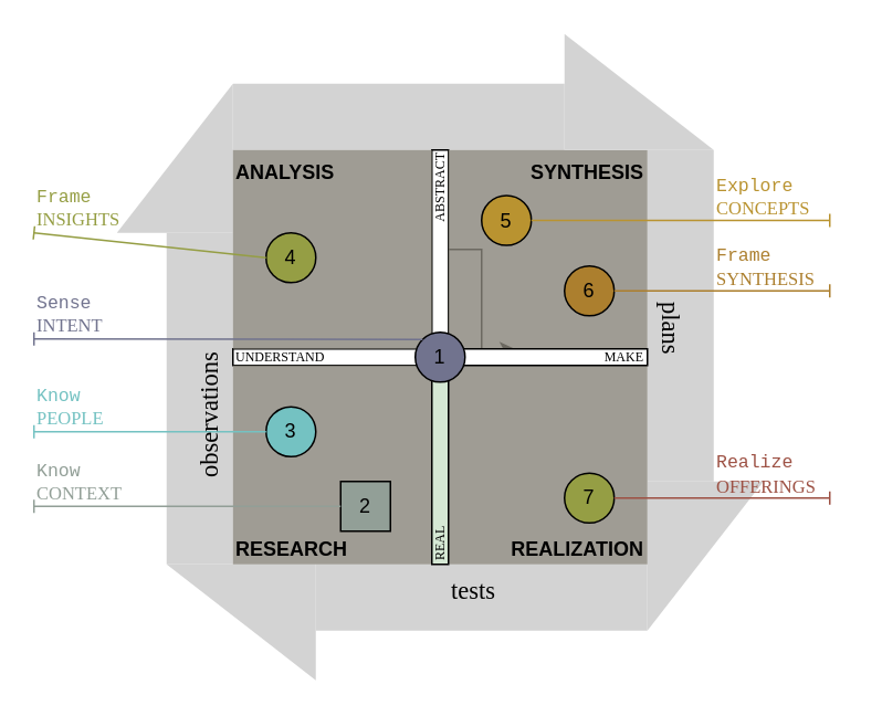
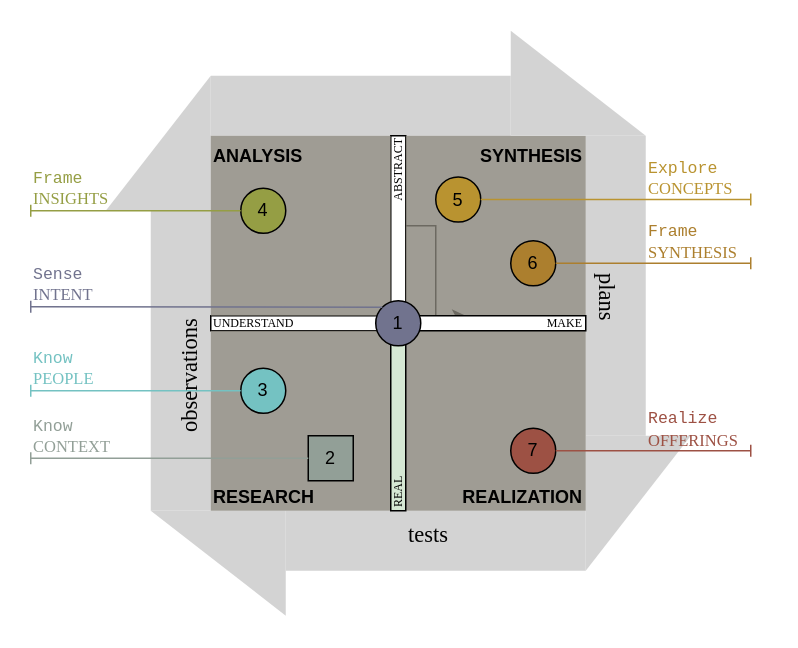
  <mxCell id="0" />
  <mxCell id="1" parent="0" />
  <mxCell id="2" value="" style="rounded=0;whiteSpace=wrap;html=1;shadow=0;comic=0;align=center;verticalAlign=top;fontFamily=Helvetica;fontSize=12;fontColor=default;fillColor=#D3D3D3;gradientColor=none;rotation=90;strokeColor=none;" vertex="1" parent="1"><mxGeometry x="20" y="220" width="200" height="40" as="geometry" /></mxCell>
  <mxCell id="3" value="" style="verticalLabelPosition=bottom;verticalAlign=top;html=1;shape=mxgraph.basic.orthogonal_triangle;shadow=0;gradientColor=none;fillColor=#D3D3D3;comic=0;strokeColor=none;rotation=270;" vertex="1" parent="1"><mxGeometry x="60" y="60" width="90" height="70" as="geometry" /></mxCell>
  <mxCell id="4" value="" style="verticalLabelPosition=bottom;verticalAlign=top;html=1;shape=mxgraph.basic.orthogonal_triangle;shadow=0;gradientColor=none;fillColor=#D3D3D3;comic=0;strokeColor=none;rotation=180;" vertex="1" parent="1"><mxGeometry x="100" y="340" width="90" height="70" as="geometry" /></mxCell>
  <mxCell id="5" value="" style="rounded=0;whiteSpace=wrap;html=1;shadow=0;comic=0;align=center;verticalAlign=top;fontFamily=Helvetica;fontSize=12;fontColor=default;fillColor=#D3D3D3;gradientColor=none;strokeColor=none;" vertex="1" parent="1"><mxGeometry x="190" y="340" width="200" height="40" as="geometry" /></mxCell>
  <mxCell id="6" value="" style="verticalLabelPosition=bottom;verticalAlign=top;html=1;shape=mxgraph.basic.orthogonal_triangle;shadow=0;gradientColor=none;fillColor=#D3D3D3;comic=0;strokeColor=none;rotation=90;" vertex="1" parent="1"><mxGeometry x="380" y="300" width="90" height="70" as="geometry" /></mxCell>
  <mxCell id="7" value="" style="rounded=0;whiteSpace=wrap;html=1;shadow=0;comic=0;align=center;verticalAlign=top;fontFamily=Helvetica;fontSize=12;fontColor=default;fillColor=#D3D3D3;gradientColor=none;rotation=90;strokeColor=none;" vertex="1" parent="1"><mxGeometry x="310" y="170" width="200" height="40" as="geometry" /></mxCell>
  <mxCell id="8" value="" style="rounded=0;whiteSpace=wrap;html=1;shadow=0;comic=0;align=center;verticalAlign=top;fontFamily=Helvetica;fontSize=12;fontColor=default;fillColor=#D3D3D3;gradientColor=none;strokeColor=none;" vertex="1" parent="1"><mxGeometry x="140" y="50" width="200" height="40" as="geometry" /></mxCell>
  <mxCell id="9" value="UNDERSTAND" style="rounded=0;whiteSpace=wrap;html=1;fillColor=#FFFFFF;fontColor=#000000;align=left;fontSize=8;fontStyle=0;fontFamily=Verdana;" vertex="1" parent="1"><mxGeometry x="140" y="210" width="120" height="10" as="geometry" /></mxCell>
  <mxCell id="10" value="" style="edgeStyle=orthogonalEdgeStyle;rounded=0;orthogonalLoop=1;jettySize=auto;html=1;" edge="1" parent="1" source="11"><mxGeometry relative="1" as="geometry"><mxPoint x="310" y="210" as="targetPoint" /></mxGeometry></mxCell>
  <mxCell id="11" value="ABSTRACT" style="rounded=0;whiteSpace=wrap;html=1;fillColor=#FFFFFF;rotation=270;strokeColor=default;align=right;verticalAlign=middle;fontFamily=Verdana;fontSize=8;fontColor=#000000;fontStyle=0;" vertex="1" parent="1"><mxGeometry x="205" y="145" width="120" height="10" as="geometry" /></mxCell>
  <mxCell id="12" value="ANALYSIS" style="rounded=0;whiteSpace=wrap;html=1;fillColor=#88847A;opacity=80;align=left;verticalAlign=top;fontColor=#000000;fontStyle=1;strokeColor=none;" vertex="1" parent="1"><mxGeometry x="140" y="90" width="120" height="120" as="geometry" /></mxCell>
  <mxCell id="13" value="&lt;span style=&quot;color: rgb(0, 0, 0); font-weight: 700;&quot;&gt;RESEARCH&lt;/span&gt;" style="rounded=0;whiteSpace=wrap;html=1;fillColor=#88847A;opacity=80;align=left;verticalAlign=bottom;strokeColor=none;" vertex="1" parent="1"><mxGeometry x="140" y="220" width="120" height="120" as="geometry" /></mxCell>
  <mxCell id="14" value="&lt;span style=&quot;color: rgb(0, 0, 0); font-weight: 700;&quot;&gt;REALIZATION&lt;/span&gt;" style="rounded=0;whiteSpace=wrap;html=1;fillColor=#88847A;opacity=80;verticalAlign=bottom;align=right;strokeColor=none;" vertex="1" parent="1"><mxGeometry x="270" y="220" width="120" height="120" as="geometry" /></mxCell>
  <mxCell id="15" value="&lt;span style=&quot;color: rgb(0, 0, 0); font-weight: 700;&quot;&gt;SYNTHESIS&lt;/span&gt;" style="rounded=0;whiteSpace=wrap;html=1;fillColor=#88847A;opacity=80;align=right;verticalAlign=top;aspect=fixed;strokeColor=none;" vertex="1" parent="1"><mxGeometry x="270" y="90" width="120" height="120" as="geometry" /></mxCell>
  <mxCell id="16" value="MAKE" style="rounded=0;whiteSpace=wrap;html=1;fillColor=#FFFFFF;fontColor=#000000;align=right;fontSize=8;fontStyle=0;fontFamily=Verdana;" vertex="1" parent="1"><mxGeometry x="270" y="210" width="120" height="10" as="geometry" /></mxCell>
  <mxCell id="17" value="REAL" style="rounded=0;whiteSpace=wrap;html=1;fillColor=#d5e8d4;rotation=270;strokeColor=default;align=left;verticalAlign=middle;fontFamily=Verdana;fontSize=8;fontColor=#000000;fontStyle=0;" vertex="1" parent="1"><mxGeometry x="205" y="275" width="120" height="10" as="geometry" /></mxCell>
  <mxCell id="18" value="1" style="ellipse;whiteSpace=wrap;html=1;aspect=fixed;fillColor=#71738E;" vertex="1" parent="1"><mxGeometry x="250" y="200" width="30" height="30" as="geometry" /></mxCell>
  <mxCell id="19" value="2" style="whiteSpace=wrap;html=1;aspect=fixed;fillColor=#929F97;rounded=0;" vertex="1" parent="1"><mxGeometry x="205" y="290" width="30" height="30" as="geometry" /></mxCell>
  <mxCell id="20" value="3" style="ellipse;whiteSpace=wrap;html=1;aspect=fixed;fillColor=#74C2C2;" vertex="1" parent="1"><mxGeometry x="160" y="245" width="30" height="30" as="geometry" /></mxCell>
- <mxCell id="21" value="4" style="ellipse;whiteSpace=wrap;html=1;aspect=fixed;fillColor=#959E44;" vertex="1" parent="1"><mxGeometry x="160" y="140" width="30" height="30" as="geometry" /></mxCell>
+ <mxCell id="21" value="4" style="ellipse;whiteSpace=wrap;html=1;aspect=fixed;fillColor=#959E44;" vertex="1" parent="1"><mxGeometry x="160" y="125" width="30" height="30" as="geometry" /></mxCell>
  <mxCell id="22" value="5" style="ellipse;whiteSpace=wrap;html=1;aspect=fixed;fillColor=#B99330;" vertex="1" parent="1"><mxGeometry x="290" y="117.5" width="30" height="30" as="geometry" /></mxCell>
  <mxCell id="23" value="6" style="ellipse;whiteSpace=wrap;html=1;aspect=fixed;fillColor=#AC7F2E;" vertex="1" parent="1"><mxGeometry x="340" y="160" width="30" height="30" as="geometry" /></mxCell>
- <mxCell id="24" value="7" style="ellipse;whiteSpace=wrap;html=1;aspect=fixed;fillColor=#959e44;" vertex="1" parent="1"><mxGeometry x="340" y="285" width="30" height="30" as="geometry" /></mxCell>
+ <mxCell id="24" value="7" style="ellipse;whiteSpace=wrap;html=1;aspect=fixed;fillColor=#9D5144;" vertex="1" parent="1"><mxGeometry x="340" y="285" width="30" height="30" as="geometry" /></mxCell>
  <mxCell id="25" value="" style="endArrow=none;html=1;rounded=0;entryX=0;entryY=0;entryDx=0;entryDy=0;strokeColor=#71738E;startArrow=baseDash;startFill=0;" edge="1" parent="1" target="18"><mxGeometry width="50" height="50" relative="1" as="geometry"><mxPoint x="20" y="204" as="sourcePoint" /><mxPoint x="350" y="210" as="targetPoint" /></mxGeometry></mxCell>
  <mxCell id="26" value="" style="endArrow=none;html=1;rounded=0;entryX=0;entryY=0.5;entryDx=0;entryDy=0;strokeColor=#929F97;startArrow=baseDash;startFill=0;" edge="1" parent="1" target="19"><mxGeometry width="50" height="50" relative="1" as="geometry"><mxPoint x="20" y="305" as="sourcePoint" /><mxPoint x="184" y="299.73" as="targetPoint" /></mxGeometry></mxCell>
  <mxCell id="27" value="" style="endArrow=none;html=1;rounded=0;entryX=0;entryY=0.5;entryDx=0;entryDy=0;strokeColor=#74C2C2;startArrow=baseDash;startFill=0;" edge="1" parent="1" target="20"><mxGeometry width="50" height="50" relative="1" as="geometry"><mxPoint x="20" y="260" as="sourcePoint" /><mxPoint x="215" y="315" as="targetPoint" /></mxGeometry></mxCell>
  <mxCell id="28" value="" style="endArrow=none;html=1;rounded=0;entryX=0;entryY=0.5;entryDx=0;entryDy=0;strokeColor=#959E44;startArrow=baseDash;startFill=0;" edge="1" parent="1" target="21"><mxGeometry width="50" height="50" relative="1" as="geometry"><mxPoint x="20" y="140" as="sourcePoint" /><mxPoint x="170" y="270" as="targetPoint" /></mxGeometry></mxCell>
  <mxCell id="29" value="" style="endArrow=none;html=1;rounded=0;entryX=1;entryY=0.5;entryDx=0;entryDy=0;strokeColor=#B99330;startArrow=baseDash;startFill=0;" edge="1" parent="1" target="22"><mxGeometry width="50" height="50" relative="1" as="geometry"><mxPoint x="500" y="132.5" as="sourcePoint" /><mxPoint x="570" y="81.79" as="targetPoint" /></mxGeometry></mxCell>
  <mxCell id="30" value="&lt;span style=&quot;color: rgb(146, 159, 151); font-family: &amp;quot;Courier New&amp;quot;; font-size: 11px;&quot;&gt;Know&lt;/span&gt;&lt;div style=&quot;color: rgb(146, 159, 151); font-family: &amp;quot;Courier New&amp;quot;; font-size: 11px;&quot;&gt;&lt;font face=&quot;Verdana&quot;&gt;CONTEXT&lt;/font&gt;&lt;/div&gt;" style="text;html=1;align=left;verticalAlign=middle;whiteSpace=wrap;rounded=0;" vertex="1" parent="1"><mxGeometry x="20" y="275" width="70" height="30" as="geometry" /></mxCell>
  <mxCell id="31" value="&lt;span style=&quot;color: rgb(116, 194, 194); font-family: &amp;quot;Courier New&amp;quot;; font-size: 11px;&quot;&gt;Know&lt;/span&gt;&lt;div style=&quot;color: rgb(116, 194, 194); font-family: &amp;quot;Courier New&amp;quot;; font-size: 11px;&quot;&gt;&lt;font face=&quot;Verdana&quot;&gt;PEOPLE&lt;/font&gt;&lt;/div&gt;" style="text;html=1;align=left;verticalAlign=middle;whiteSpace=wrap;rounded=0;" vertex="1" parent="1"><mxGeometry x="20" y="230" width="70" height="30" as="geometry" /></mxCell>
  <mxCell id="32" value="&lt;span style=&quot;color: rgb(113, 115, 142); font-family: &amp;quot;Courier New&amp;quot;; font-size: 11px;&quot;&gt;Sense&lt;/span&gt;&lt;div style=&quot;color: rgb(113, 115, 142); font-family: &amp;quot;Courier New&amp;quot;; font-size: 11px;&quot;&gt;&lt;font face=&quot;Verdana&quot;&gt;INTENT&lt;/font&gt;&lt;/div&gt;" style="text;html=1;align=left;verticalAlign=middle;whiteSpace=wrap;rounded=0;" vertex="1" parent="1"><mxGeometry x="20" y="174" width="70" height="30" as="geometry" /></mxCell>
  <mxCell id="33" value="&lt;span style=&quot;color: rgb(149, 158, 68); font-family: &amp;quot;Courier New&amp;quot;; font-size: 11px;&quot;&gt;Frame&lt;/span&gt;&lt;div style=&quot;color: rgb(149, 158, 68); font-family: &amp;quot;Courier New&amp;quot;; font-size: 11px;&quot;&gt;&lt;font face=&quot;Verdana&quot;&gt;INSIGHTS&amp;nbsp;&amp;nbsp;&lt;/font&gt;&lt;/div&gt;" style="text;html=1;align=left;verticalAlign=middle;whiteSpace=wrap;rounded=0;" vertex="1" parent="1"><mxGeometry x="20" y="110" width="70" height="30" as="geometry" /></mxCell>
  <mxCell id="34" value="&lt;span style=&quot;color: rgb(185, 147, 48); font-family: &amp;quot;Courier New&amp;quot;; font-size: 11px;&quot;&gt;Explore&lt;/span&gt;&lt;div style=&quot;color: rgb(185, 147, 48); font-family: &amp;quot;Courier New&amp;quot;; font-size: 11px;&quot;&gt;&lt;font face=&quot;Verdana&quot;&gt;CONCEPTS&lt;/font&gt;&lt;/div&gt;" style="text;html=1;align=left;verticalAlign=middle;whiteSpace=wrap;rounded=0;" vertex="1" parent="1"><mxGeometry x="430" y="102.5" width="70" height="30" as="geometry" /></mxCell>
  <mxCell id="35" value="" style="endArrow=none;html=1;rounded=0;entryX=1;entryY=0.5;entryDx=0;entryDy=0;strokeColor=#AC7F2E;startArrow=baseDash;startFill=0;" edge="1" parent="1" target="23"><mxGeometry width="50" height="50" relative="1" as="geometry"><mxPoint x="500" y="175" as="sourcePoint" /><mxPoint x="440" y="164" as="targetPoint" /></mxGeometry></mxCell>
  <mxCell id="36" value="&lt;span style=&quot;font-family: &amp;quot;Courier New&amp;quot;; font-size: 11px;&quot;&gt;Frame&lt;/span&gt;&lt;div style=&quot;font-size: 11px;&quot;&gt;&lt;font face=&quot;Verdana&quot;&gt;SYNTHESIS&lt;/font&gt;&lt;/div&gt;" style="text;html=1;align=left;verticalAlign=middle;whiteSpace=wrap;rounded=0;fontColor=#AC7F2E;" vertex="1" parent="1"><mxGeometry x="430" y="145" width="70" height="30" as="geometry" /></mxCell>
  <mxCell id="37" value="" style="endArrow=none;html=1;rounded=0;entryX=1;entryY=0.5;entryDx=0;entryDy=0;strokeColor=#9D5144;startArrow=baseDash;startFill=0;" edge="1" parent="1" target="24"><mxGeometry width="50" height="50" relative="1" as="geometry"><mxPoint x="500" y="300" as="sourcePoint" /><mxPoint x="380" y="250" as="targetPoint" /></mxGeometry></mxCell>
  <mxCell id="38" value="&lt;span style=&quot;font-family: &amp;quot;Courier New&amp;quot;; font-size: 11px;&quot;&gt;Realize&lt;/span&gt;&lt;div style=&quot;font-size: 11px;&quot;&gt;&lt;font face=&quot;Verdana&quot;&gt;OFFERINGS&lt;/font&gt;&lt;/div&gt;" style="text;html=1;align=left;verticalAlign=middle;whiteSpace=wrap;rounded=0;fontColor=#9D5144;" vertex="1" parent="1"><mxGeometry x="430" y="270" width="70" height="30" as="geometry" /></mxCell>
  <mxCell id="39" value="plans" style="text;html=1;align=left;verticalAlign=middle;whiteSpace=wrap;rounded=0;fontColor=#000000;fontFamily=Apple Symbols;rotation=90;fontSize=15;" vertex="1" parent="1"><mxGeometry x="390" y="180" width="30" height="30" as="geometry" /></mxCell>
  <mxCell id="40" value="tests" style="text;html=1;align=left;verticalAlign=middle;whiteSpace=wrap;rounded=0;fontColor=#000000;fontFamily=Apple Symbols;rotation=0;fontSize=15;" vertex="1" parent="1"><mxGeometry x="270" y="340" width="40" height="30" as="geometry" /></mxCell>
  <mxCell id="41" value="observations" style="text;html=1;align=left;verticalAlign=middle;whiteSpace=wrap;rounded=0;fontColor=#000000;fontFamily=Apple Symbols;rotation=270;fontSize=15;" vertex="1" parent="1"><mxGeometry x="90" y="240" width="70" height="30" as="geometry" /></mxCell>
  <mxCell id="42" value="" style="verticalLabelPosition=bottom;verticalAlign=top;html=1;shape=mxgraph.basic.orthogonal_triangle;shadow=0;gradientColor=none;fillColor=#D3D3D3;comic=0;strokeColor=none;" vertex="1" parent="1"><mxGeometry x="340" y="20" width="90" height="70" as="geometry" /></mxCell>
